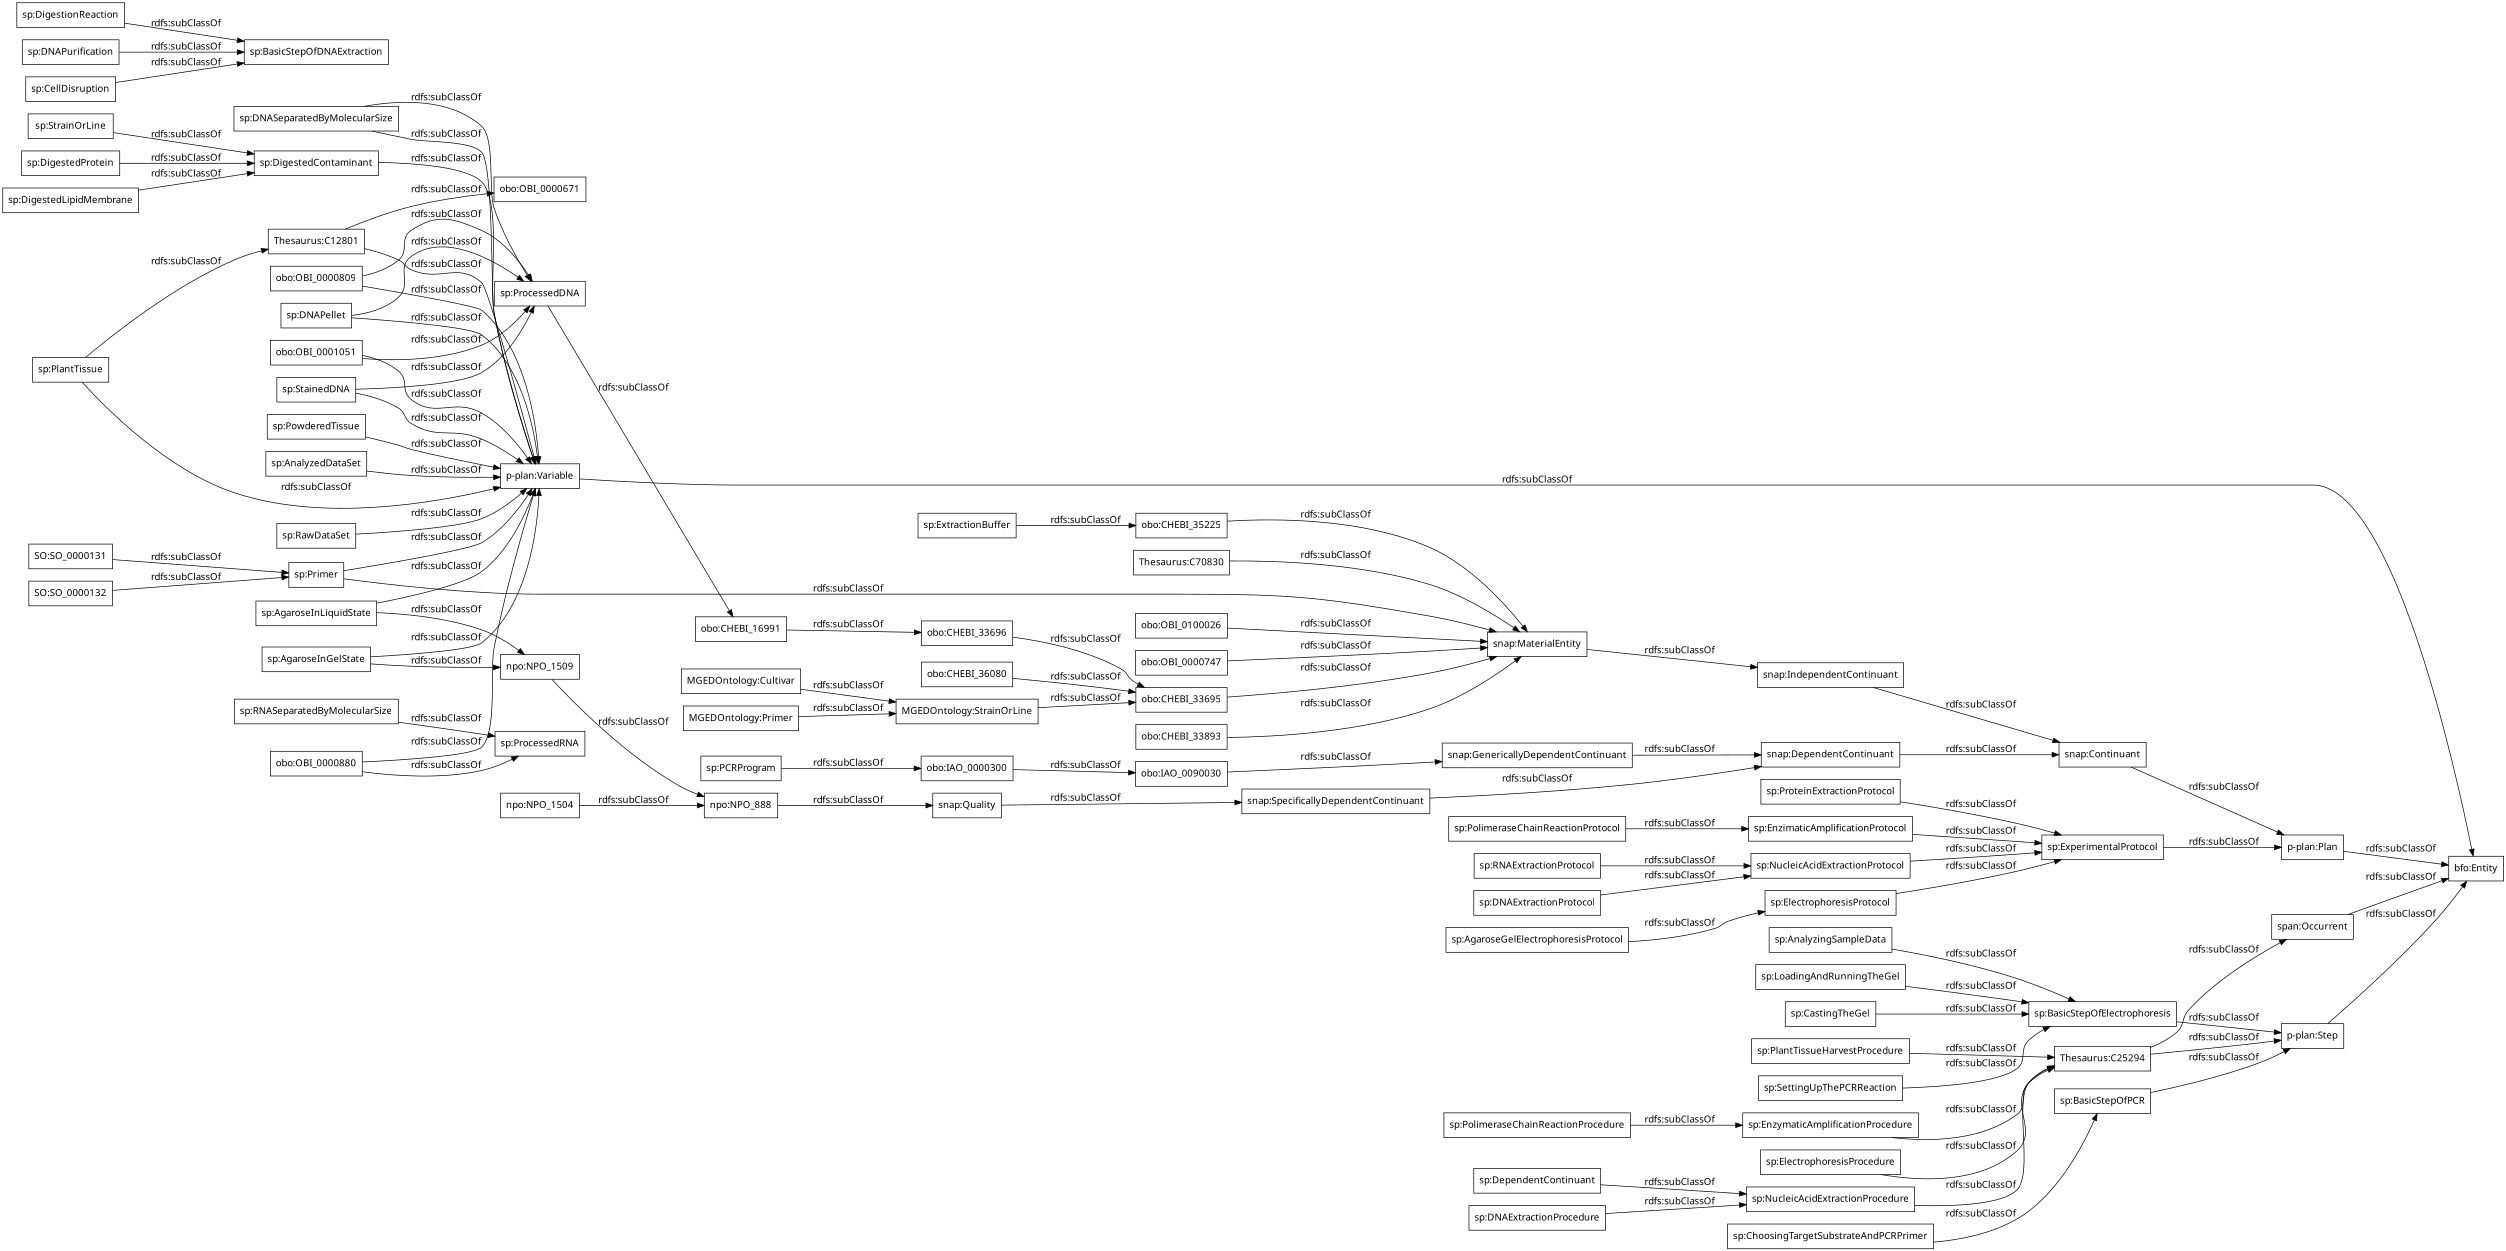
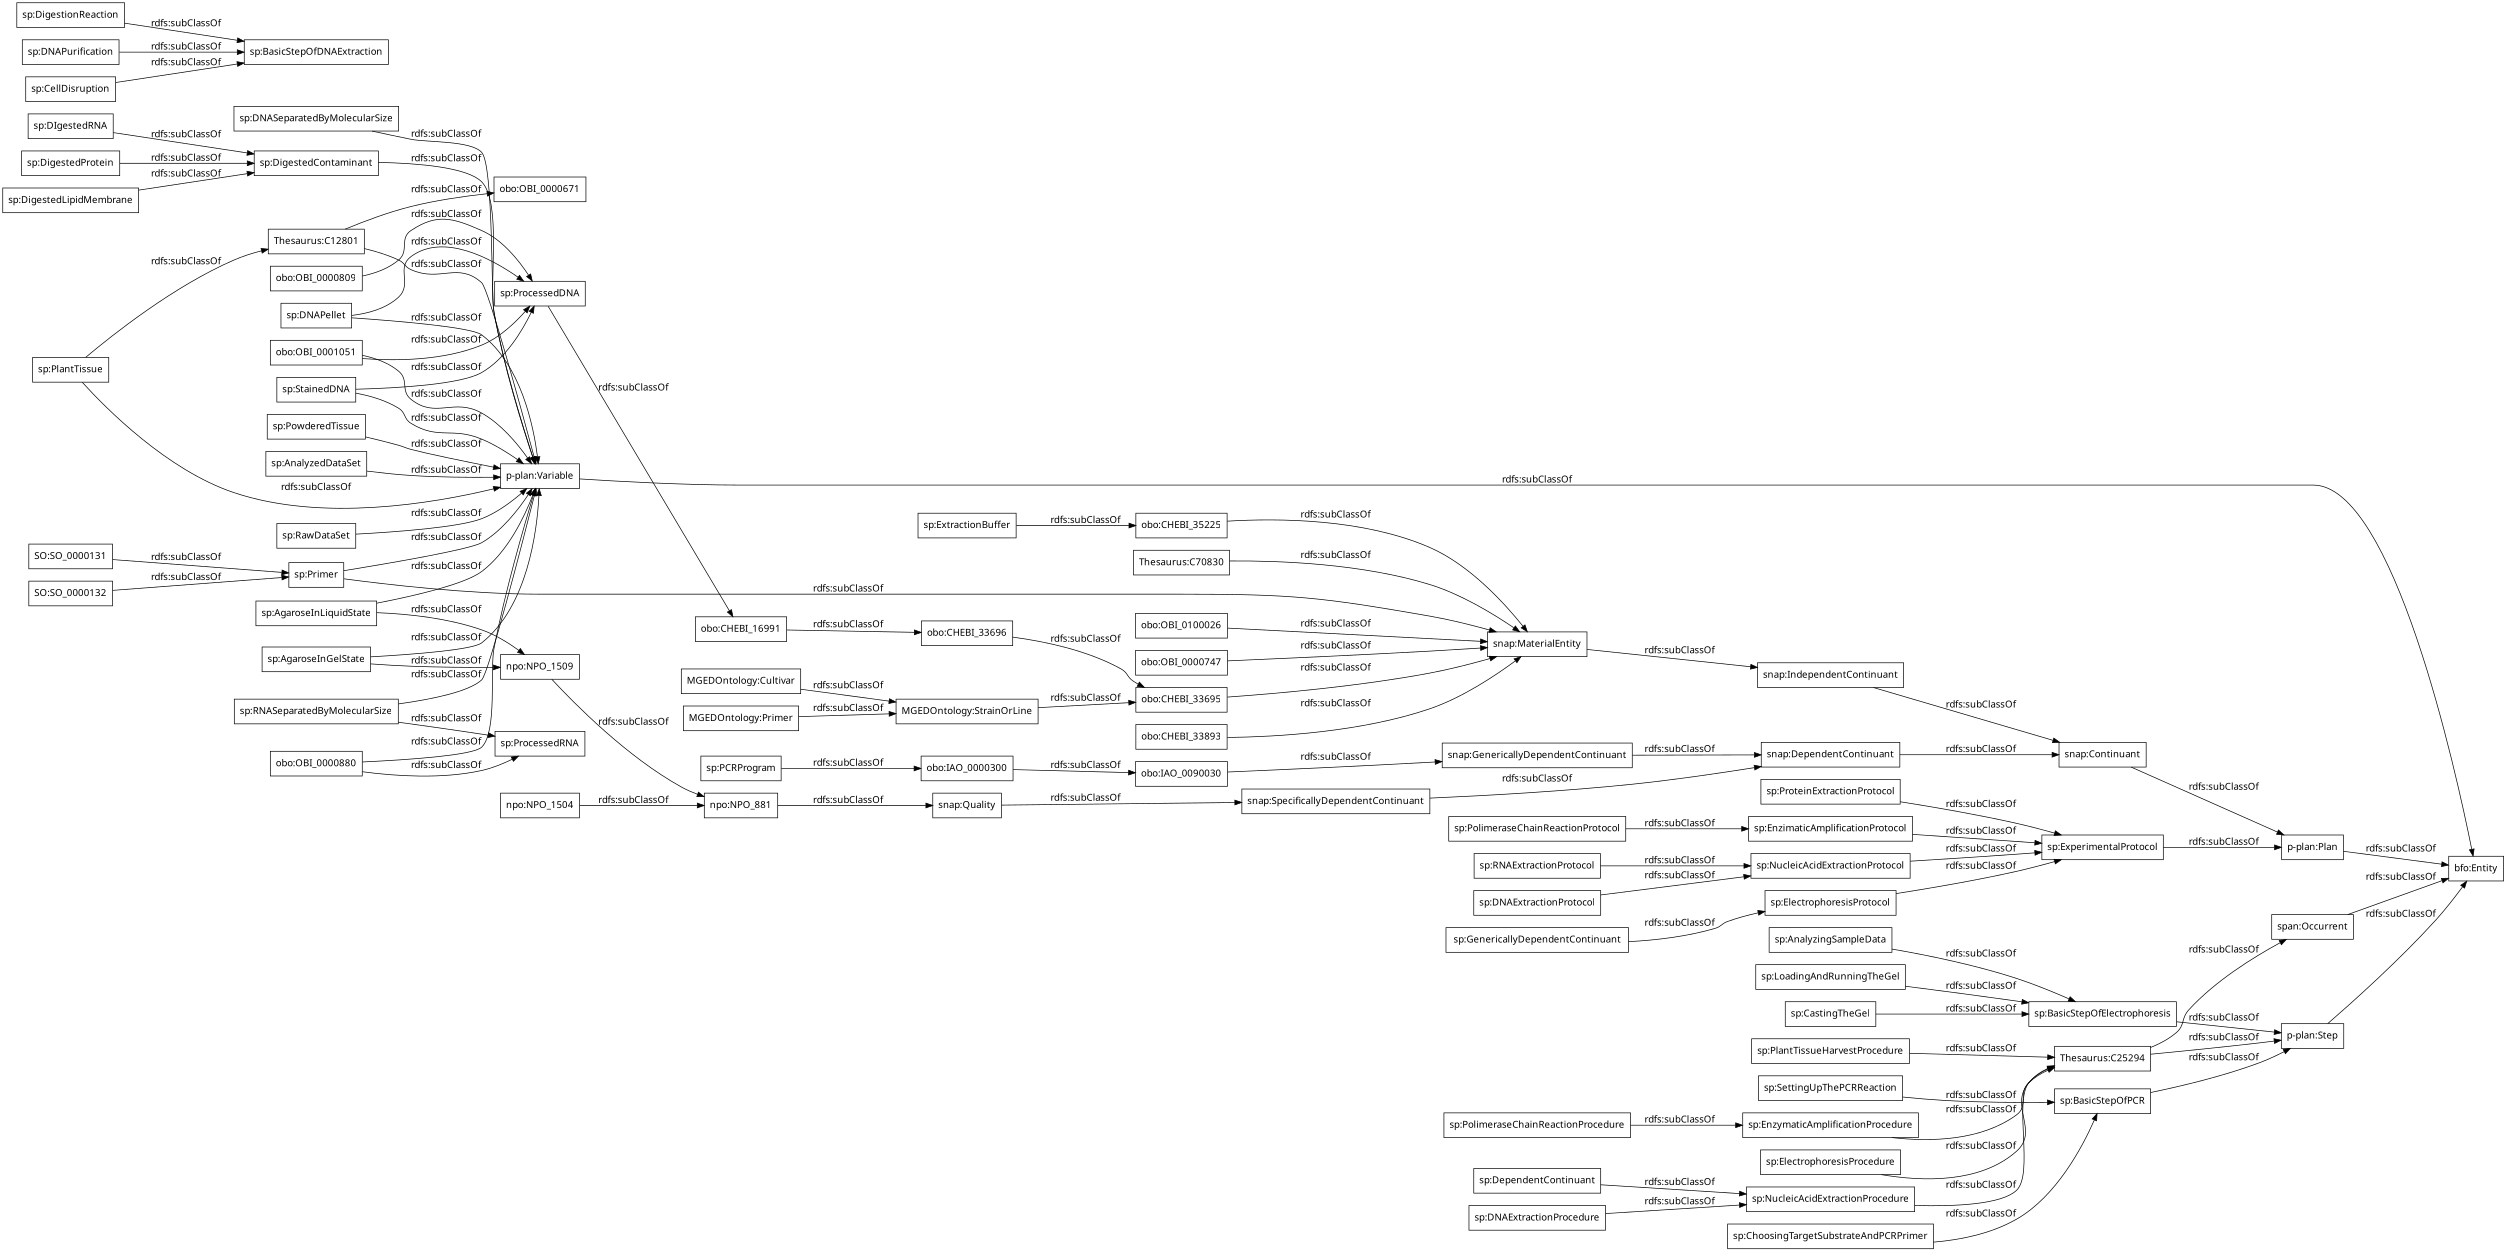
  digraph {
    fontname="Noto Sans"
    rankdir=LR
    node [color=black fontname="Noto Sans" shape=rectangle]
    edge [fontname="Noto Sans"]
    "sp:PlantTissue"
    "Thesaurus:C12801"
    "p-plan:Variable"
    "obo:OBI_0000671"
    "bfo:Entity"
    "snap:DependentContinuant"
    "snap:Continuant"
    "p-plan:Plan"
    "MGEDOntology:Cultivar"
    "MGEDOntology:StrainOrLine"
    "obo:CHEBI_33695"
    "Thesaurus:C70830"
    "snap:MaterialEntity"
    "snap:IndependentContinuant"
    "sp:LoadingAndRunningTheGel"
    "sp:BasicStepOfElectrophoresis"
    "p-plan:Step"
    "sp:RNASeparatedByMolecularSize"
    "sp:ProcessedRNA"
    "obo:CHEBI_35225"
    "SO:SO_0000132"
    "sp:Primer"
    "sp:DNASeparatedByMolecularSize"
    "sp:ProcessedDNA"
    "obo:CHEBI_16991"
    "sp:CastingTheGel"
    "sp:SettingUpThePCRReaction"
    "sp:BasicStepOfPCR"
    "sp:DigestionReaction"
    "sp:BasicStepOfDNAExtraction"
    "sp:StainedDNA"
    "sp:PowderedTissue"
    "obo:OBI_0100026"
    "span:Occurrent"
    "sp:ProteinExtractionProtocol"
    "sp:ExperimentalProtocol"
    "sp:PolimeraseChainReactionProcedure"
    "sp:EnzymaticAmplificationProcedure"
    "Thesaurus:C25294"
    "snap:Quality"
    "snap:SpecificallyDependentContinuant"
    "sp:ElectrophoresisProcedure"
    "sp:AnalyzedDataSet"
    "sp:NucleicAcidExtractionProcedure"
    "sp:ExtractionBuffer"
-   "obo:CHEBI_36080"
    "sp:EnzimaticAmplificationProtocol"
    "sp:DigestedProtein"
    "sp:DigestedContaminant"
    "obo:OBI_0000747"
    n51 [label="MGEDOntology:Primer"]
    "sp:AnalyzingSampleData"
    "obo:OBI_0000880"
    "sp:DigestedLipidMembrane"
    "sp:PolimeraseChainReactionProtocol"
    "sp:ChoosingTargetSubstrateAndPCRPrimer"
    "npo:NPO_1509"
-   "npo:NPO_888"
+   "npo:NPO_888" [label="npo:NPO_881"]
    "obo:CHEBI_33893"
    "obo:CHEBI_33696"
    n61 [label="obo:IAO_0090030"]
    "snap:GenericallyDependentContinuant"
    "npo:NPO_1504"
    n64 [label="sp:DependentContinuant"]
    "sp:DNAPurification"
    "sp:RawDataSet"
    n67 [label="SO:SO_0000131"]
    "sp:AgaroseInLiquidState"
    "sp:RNAExtractionProtocol"
    "sp:NucleicAcidExtractionProtocol"
-   "sp:AgaroseGelElectrophoresisProtocol"
+   "sp:AgaroseGelElectrophoresisProtocol" [label="sp:GenericallyDependentContinuant"]
    "sp:ElectrophoresisProtocol"
    "sp:AgaroseInGelState"
    "sp:DNAExtractionProcedure"
    "obo:OBI_0000809"
-   "sp:DIgestedRNA" [label="sp:StrainOrLine"]
+   "sp:DIgestedRNA"
    "sp:CellDisruption"
    "sp:DNAPellet"
    "sp:PCRProgram"
    "obo:IAO_0000300"
    "obo:OBI_0001051"
    "sp:PlantTissueHarvestProcedure"
    "sp:DNAExtractionProtocol"
    "sp:PlantTissue" -> "Thesaurus:C12801" [label="rdfs:subClassOf"]
    "sp:PlantTissue" -> "p-plan:Variable" [label="rdfs:subClassOf"]
    "Thesaurus:C12801" -> "p-plan:Variable" [label="rdfs:subClassOf"]
    "Thesaurus:C12801" -> "obo:OBI_0000671" [label="rdfs:subClassOf"]
    "p-plan:Variable" -> "bfo:Entity" [label="rdfs:subClassOf"]
    "snap:DependentContinuant" -> "snap:Continuant" [label="rdfs:subClassOf"]
    "snap:Continuant" -> "p-plan:Plan" [label="rdfs:subClassOf"]
    "p-plan:Plan" -> "bfo:Entity" [label="rdfs:subClassOf"]
    "MGEDOntology:Cultivar" -> "MGEDOntology:StrainOrLine" [label="rdfs:subClassOf"]
    "MGEDOntology:StrainOrLine" -> "obo:CHEBI_33695" [label="rdfs:subClassOf"]
    "obo:CHEBI_33695" -> "snap:MaterialEntity" [label="rdfs:subClassOf"]
    "Thesaurus:C70830" -> "snap:MaterialEntity" [label="rdfs:subClassOf"]
    "snap:MaterialEntity" -> "snap:IndependentContinuant" [label="rdfs:subClassOf"]
    "snap:IndependentContinuant" -> "snap:Continuant" [label="rdfs:subClassOf"]
    "sp:LoadingAndRunningTheGel" -> "sp:BasicStepOfElectrophoresis" [label="rdfs:subClassOf"]
    "sp:BasicStepOfElectrophoresis" -> "p-plan:Step" [label="rdfs:subClassOf"]
    "p-plan:Step" -> "bfo:Entity" [label="rdfs:subClassOf"]
    "sp:RNASeparatedByMolecularSize" -> "sp:ProcessedRNA" [label="rdfs:subClassOf"]
    "obo:CHEBI_35225" -> "snap:MaterialEntity" [label="rdfs:subClassOf"]
    "SO:SO_0000132" -> "sp:Primer" [label="rdfs:subClassOf"]
    "sp:Primer" -> "p-plan:Variable" [label="rdfs:subClassOf"]
    "sp:Primer" -> "snap:MaterialEntity" [label="rdfs:subClassOf"]
    "sp:DNASeparatedByMolecularSize" -> "p-plan:Variable" [label="rdfs:subClassOf"]
-   "sp:DNASeparatedByMolecularSize" -> "sp:ProcessedDNA" [label="rdfs:subClassOf"]
    "sp:ProcessedDNA" -> "obo:CHEBI_16991" [label="rdfs:subClassOf"]
    "obo:CHEBI_16991" -> "obo:CHEBI_33696" [label="rdfs:subClassOf"]
    "sp:CastingTheGel" -> "sp:BasicStepOfElectrophoresis" [label="rdfs:subClassOf"]
-   "sp:SettingUpThePCRReaction" -> "sp:BasicStepOfElectrophoresis" [label="rdfs:subClassOf"]
+   "sp:SettingUpThePCRReaction" -> "sp:BasicStepOfPCR" [label="rdfs:subClassOf"]
    "sp:BasicStepOfPCR" -> "p-plan:Step" [label="rdfs:subClassOf"]
    "sp:DigestionReaction" -> "sp:BasicStepOfDNAExtraction" [label="rdfs:subClassOf"]
    "sp:StainedDNA" -> "p-plan:Variable" [label="rdfs:subClassOf"]
    "sp:StainedDNA" -> "sp:ProcessedDNA" [label="rdfs:subClassOf"]
    "sp:PowderedTissue" -> "p-plan:Variable" [label="rdfs:subClassOf"]
    "obo:OBI_0100026" -> "snap:MaterialEntity" [label="rdfs:subClassOf"]
    "span:Occurrent" -> "bfo:Entity" [label="rdfs:subClassOf"]
    "sp:ProteinExtractionProtocol" -> "sp:ExperimentalProtocol" [label="rdfs:subClassOf"]
    "sp:ExperimentalProtocol" -> "p-plan:Plan" [label="rdfs:subClassOf"]
    "sp:PolimeraseChainReactionProcedure" -> "sp:EnzymaticAmplificationProcedure" [label="rdfs:subClassOf"]
    "sp:EnzymaticAmplificationProcedure" -> "Thesaurus:C25294" [label="rdfs:subClassOf"]
    "Thesaurus:C25294" -> "p-plan:Step" [label="rdfs:subClassOf"]
    "Thesaurus:C25294" -> "span:Occurrent" [label="rdfs:subClassOf"]
    "snap:Quality" -> "snap:SpecificallyDependentContinuant" [label="rdfs:subClassOf"]
    "snap:SpecificallyDependentContinuant" -> "snap:DependentContinuant" [label="rdfs:subClassOf"]
    "sp:ElectrophoresisProcedure" -> "Thesaurus:C25294" [label="rdfs:subClassOf"]
    "sp:AnalyzedDataSet" -> "p-plan:Variable" [label="rdfs:subClassOf"]
    "sp:NucleicAcidExtractionProcedure" -> "Thesaurus:C25294" [label="rdfs:subClassOf"]
    "sp:ExtractionBuffer" -> "obo:CHEBI_35225" [label="rdfs:subClassOf"]
-   "obo:CHEBI_36080" -> "obo:CHEBI_33695" [label="rdfs:subClassOf"]
    "sp:EnzimaticAmplificationProtocol" -> "sp:ExperimentalProtocol" [label="rdfs:subClassOf"]
    "sp:DigestedProtein" -> "sp:DigestedContaminant" [label="rdfs:subClassOf"]
    "sp:DigestedContaminant" -> "p-plan:Variable" [label="rdfs:subClassOf"]
    "obo:OBI_0000747" -> "snap:MaterialEntity" [label="rdfs:subClassOf"]
    n51 -> "MGEDOntology:StrainOrLine" [label="rdfs:subClassOf"]
    "sp:AnalyzingSampleData" -> "sp:BasicStepOfElectrophoresis" [label="rdfs:subClassOf"]
    "obo:OBI_0000880" -> "p-plan:Variable" [label="rdfs:subClassOf"]
    "obo:OBI_0000880" -> "sp:ProcessedRNA" [label="rdfs:subClassOf"]
    "sp:DigestedLipidMembrane" -> "sp:DigestedContaminant" [label="rdfs:subClassOf"]
    "sp:PolimeraseChainReactionProtocol" -> "sp:EnzimaticAmplificationProtocol" [label="rdfs:subClassOf"]
    "sp:ChoosingTargetSubstrateAndPCRPrimer" -> "sp:BasicStepOfPCR" [label="rdfs:subClassOf"]
    "npo:NPO_1509" -> "npo:NPO_888" [label="rdfs:subClassOf"]
    "npo:NPO_888" -> "snap:Quality" [label="rdfs:subClassOf"]
    "obo:CHEBI_33893" -> "snap:MaterialEntity" [label="rdfs:subClassOf"]
    "obo:CHEBI_33696" -> "obo:CHEBI_33695" [label="rdfs:subClassOf"]
    n61 -> "snap:GenericallyDependentContinuant" [label="rdfs:subClassOf"]
    "snap:GenericallyDependentContinuant" -> "snap:DependentContinuant" [label="rdfs:subClassOf"]
    "npo:NPO_1504" -> "npo:NPO_888" [label="rdfs:subClassOf"]
    n64 -> "sp:NucleicAcidExtractionProcedure" [label="rdfs:subClassOf"]
    "sp:DNAPurification" -> "sp:BasicStepOfDNAExtraction" [label="rdfs:subClassOf"]
    "sp:RawDataSet" -> "p-plan:Variable" [label="rdfs:subClassOf"]
    n67 -> "sp:Primer" [label="rdfs:subClassOf"]
    "sp:AgaroseInLiquidState" -> "p-plan:Variable" [label="rdfs:subClassOf"]
    "sp:AgaroseInLiquidState" -> "npo:NPO_1509" [label="rdfs:subClassOf"]
    "sp:RNAExtractionProtocol" -> "sp:NucleicAcidExtractionProtocol" [label="rdfs:subClassOf"]
    "sp:NucleicAcidExtractionProtocol" -> "sp:ExperimentalProtocol" [label="rdfs:subClassOf"]
    "sp:AgaroseGelElectrophoresisProtocol" -> "sp:ElectrophoresisProtocol" [label="rdfs:subClassOf"]
    "sp:ElectrophoresisProtocol" -> "sp:ExperimentalProtocol" [label="rdfs:subClassOf"]
    "sp:AgaroseInGelState" -> "p-plan:Variable" [label="rdfs:subClassOf"]
    "sp:AgaroseInGelState" -> "npo:NPO_1509" [label="rdfs:subClassOf"]
    "sp:DNAExtractionProcedure" -> "sp:NucleicAcidExtractionProcedure" [label="rdfs:subClassOf"]
-   "obo:OBI_0000809" -> "p-plan:Variable" [label="rdfs:subClassOf"]
+   "sp:RNASeparatedByMolecularSize" -> "p-plan:Variable" [label="rdfs:subClassOf"]
    "obo:OBI_0000809" -> "sp:ProcessedDNA" [label="rdfs:subClassOf"]
    "sp:DIgestedRNA" -> "sp:DigestedContaminant" [label="rdfs:subClassOf"]
    "sp:CellDisruption" -> "sp:BasicStepOfDNAExtraction" [label="rdfs:subClassOf"]
    "sp:DNAPellet" -> "p-plan:Variable" [label="rdfs:subClassOf"]
    "sp:DNAPellet" -> "sp:ProcessedDNA" [label="rdfs:subClassOf"]
    "sp:PCRProgram" -> "obo:IAO_0000300" [label="rdfs:subClassOf"]
    "obo:IAO_0000300" -> n61 [label="rdfs:subClassOf"]
    "obo:OBI_0001051" -> "p-plan:Variable" [label="rdfs:subClassOf"]
    "obo:OBI_0001051" -> "sp:ProcessedDNA" [label="rdfs:subClassOf"]
    "sp:PlantTissueHarvestProcedure" -> "Thesaurus:C25294" [label="rdfs:subClassOf"]
    "sp:DNAExtractionProtocol" -> "sp:NucleicAcidExtractionProtocol" [label="rdfs:subClassOf"]
  }
